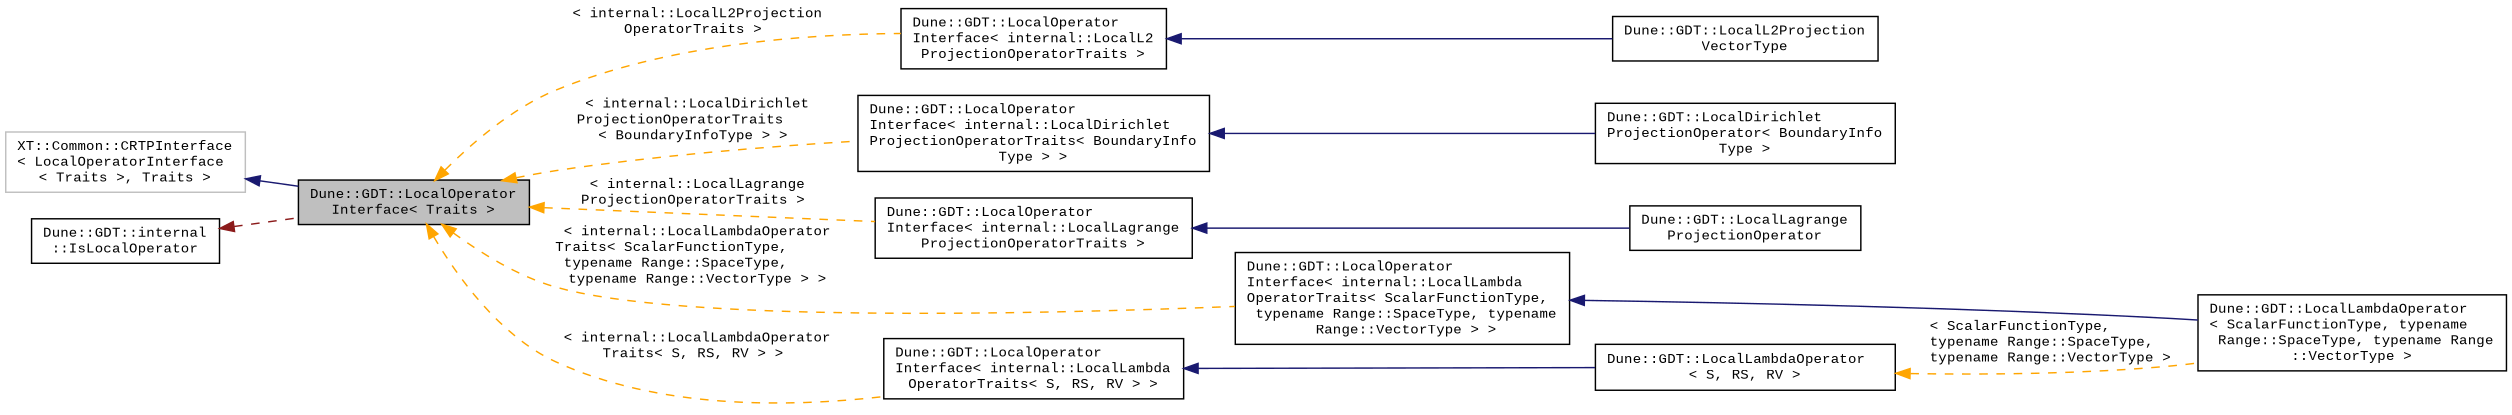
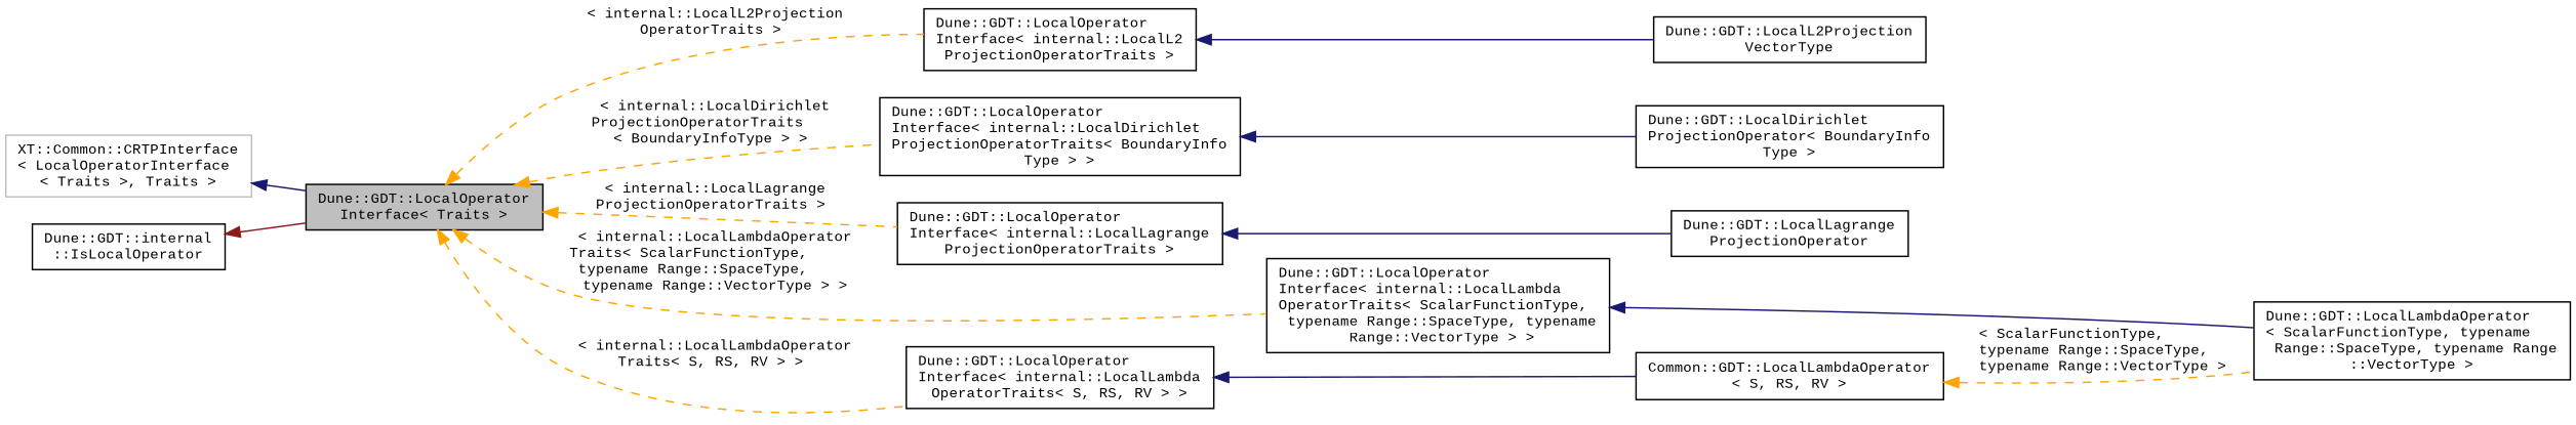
  digraph {
    fontname="Liberation Mono"
    rankdir=LR
    node [color=black fillcolor=white fontname="Liberation Mono" fontsize=10 shape=record style=filled]
    edge [color=orange dir=back fontname="Liberation Mono" fontsize=10 labelfontname=Helvetica labelfontsize=10 style=solid]
    n1 [fillcolor=grey75 fontcolor=black height=0.2 label="Dune::GDT::LocalOperator\lInterface\< Traits \>" width=0.4]
    n2 [height=0.2 label="Dune::GDT::LocalOperator\lInterface\< internal::LocalL2\lProjectionOperatorTraits \>" width=0.4]
    n3 [height=0.2 label="Dune::GDT::LocalOperator\lInterface\< internal::LocalDirichlet\lProjectionOperatorTraits\< BoundaryInfo\lType \> \>" width=0.4]
    n4 [height=0.2 label="Dune::GDT::LocalOperator\lInterface\< internal::LocalLagrange\lProjectionOperatorTraits \>" width=0.4]
    n5 [height=0.2 label="Dune::GDT::LocalOperator\lInterface\< internal::LocalLambda\lOperatorTraits\< ScalarFunctionType,\l typename Range::SpaceType, typename\l Range::VectorType \> \>" width=0.4]
    n6 [height=0.2 label="Dune::GDT::LocalOperator\lInterface\< internal::LocalLambda\lOperatorTraits\< S, RS, RV \> \>" width=0.4]
    n7 [height=0.2 label="Dune::GDT::LocalL2Projection\lVectorType" width=0.4]
    n8 [height=0.2 label="Dune::GDT::LocalDirichlet\lProjectionOperator\< BoundaryInfo\lType \>" width=0.4]
    n9 [height=0.2 label="Dune::GDT::LocalLagrange\lProjectionOperator" width=0.4]
    n10 [height=0.2 label="Dune::GDT::LocalLambdaOperator\l\< ScalarFunctionType, typename\l Range::SpaceType, typename Range\l::VectorType \>" width=0.4]
-   n11 [height=0.2 label="Dune::GDT::LocalLambdaOperator\l\< S, RS, RV \>" width=0.4]
+   n11 [height=0.2 label="Common::GDT::LocalLambdaOperator\l\< S, RS, RV \>" width=0.4]
    n12 [color=grey75 height=0.2 label="XT::Common::CRTPInterface\l\< LocalOperatorInterface\l\< Traits \>, Traits \>" width=0.4]
    n13 [height=0.2 label="Dune::GDT::internal\l::IsLocalOperator" width=0.4]
    n1 -> n2 [label=" \< internal::LocalL2Projection\lOperatorTraits \>" style=dashed]
    n1 -> n3 [label=" \< internal::LocalDirichlet\lProjectionOperatorTraits\l\< BoundaryInfoType \> \>" style=dashed]
    n1 -> n4 [label=" \< internal::LocalLagrange\lProjectionOperatorTraits \>" style=dashed]
    n1 -> n5 [label=" \< internal::LocalLambdaOperator\lTraits\< ScalarFunctionType,\l typename Range::SpaceType,\l typename Range::VectorType \> \>" style=dashed]
    n1 -> n6 [label=" \< internal::LocalLambdaOperator\lTraits\< S, RS, RV \> \>" style=dashed]
    n2 -> n7 [color=midnightblue]
    n3 -> n8 [color=midnightblue]
    n4 -> n9 [color=midnightblue]
    n5 -> n10 [color=midnightblue]
    n6 -> n11 [color=midnightblue]
    n11 -> n10 [label=" \< ScalarFunctionType,\l typename Range::SpaceType,\l typename Range::VectorType \>" style=dashed]
    n12 -> n1 [color=midnightblue]
-   n13 -> n1 [color=firebrick4 style=dashed]
+   n13 -> n1 [color=firebrick4]
  }
